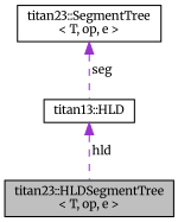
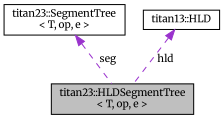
  digraph {
    fontname=Merriweather
    node [color=black fillcolor=white fontname=Merriweather fontsize=10 shape=record style=filled]
    edge [color=darkorchid3 dir=back fontname=Merriweather fontsize=10 labelfontname=Helvetica labelfontsize=10 style=dashed]
    n1 [fillcolor=grey75 fontcolor=black height=0.2 label="titan23::HLDSegmentTree\l\< T, op, e \>" width=0.4]
    n2 [height=0.2 label="titan23::SegmentTree\l\< T, op, e \>" width=0.4]
    n3 [height=0.2 label="titan13::HLD" width=0.4]
-   n2 -> n3 [label=" seg"]
+   n2 -> n1 [label=" seg"]
    n3 -> n1 [label=" hld"]
  }
